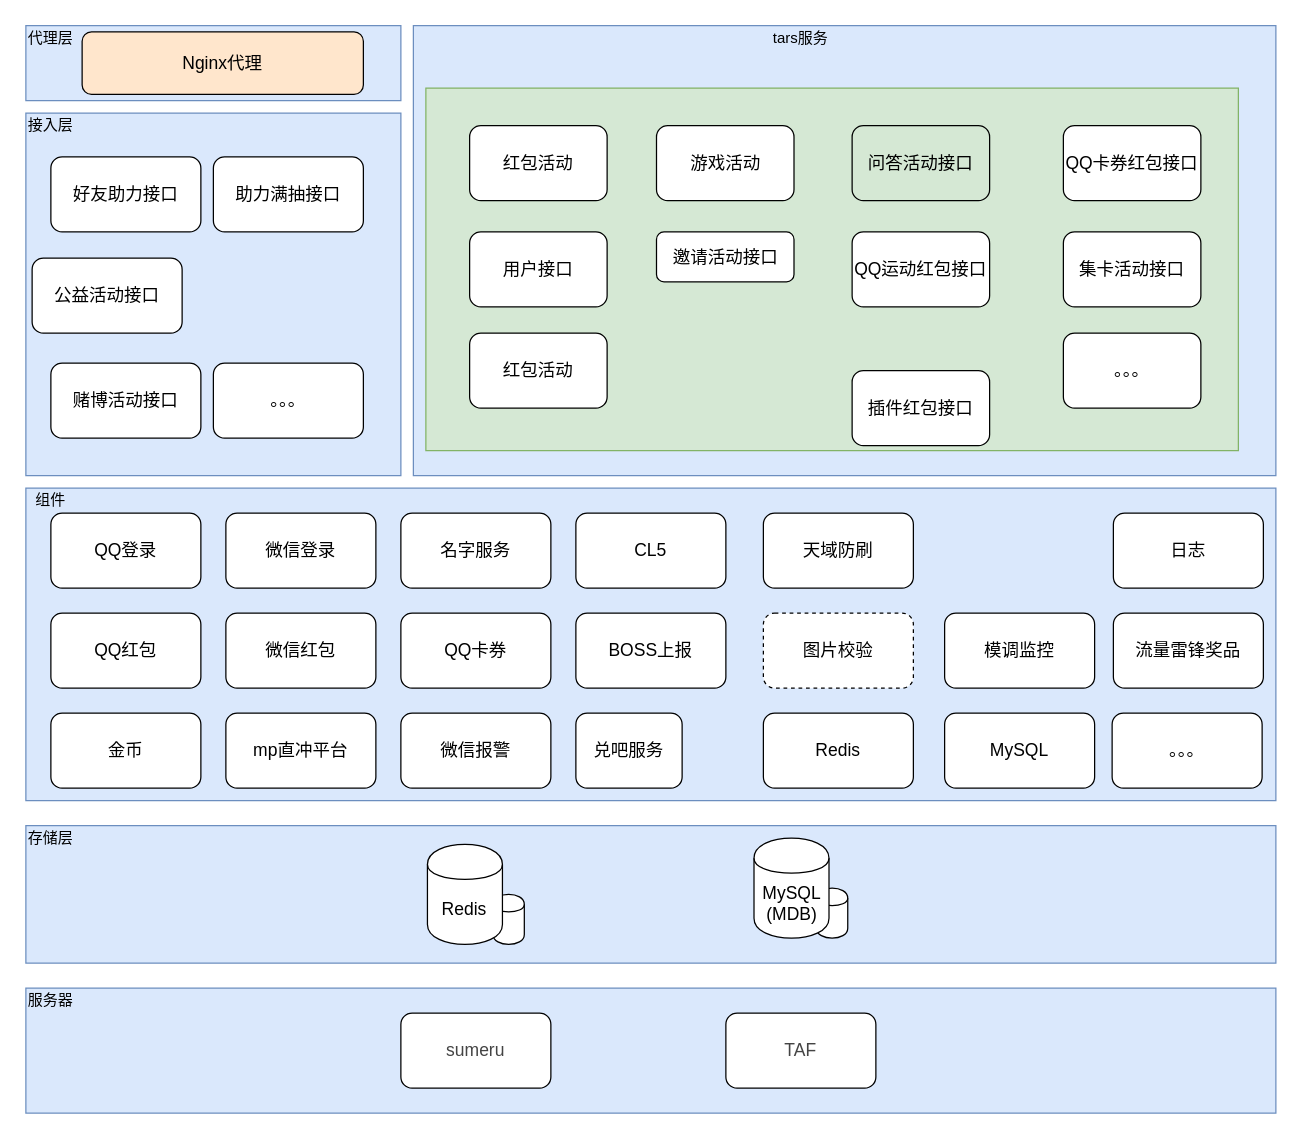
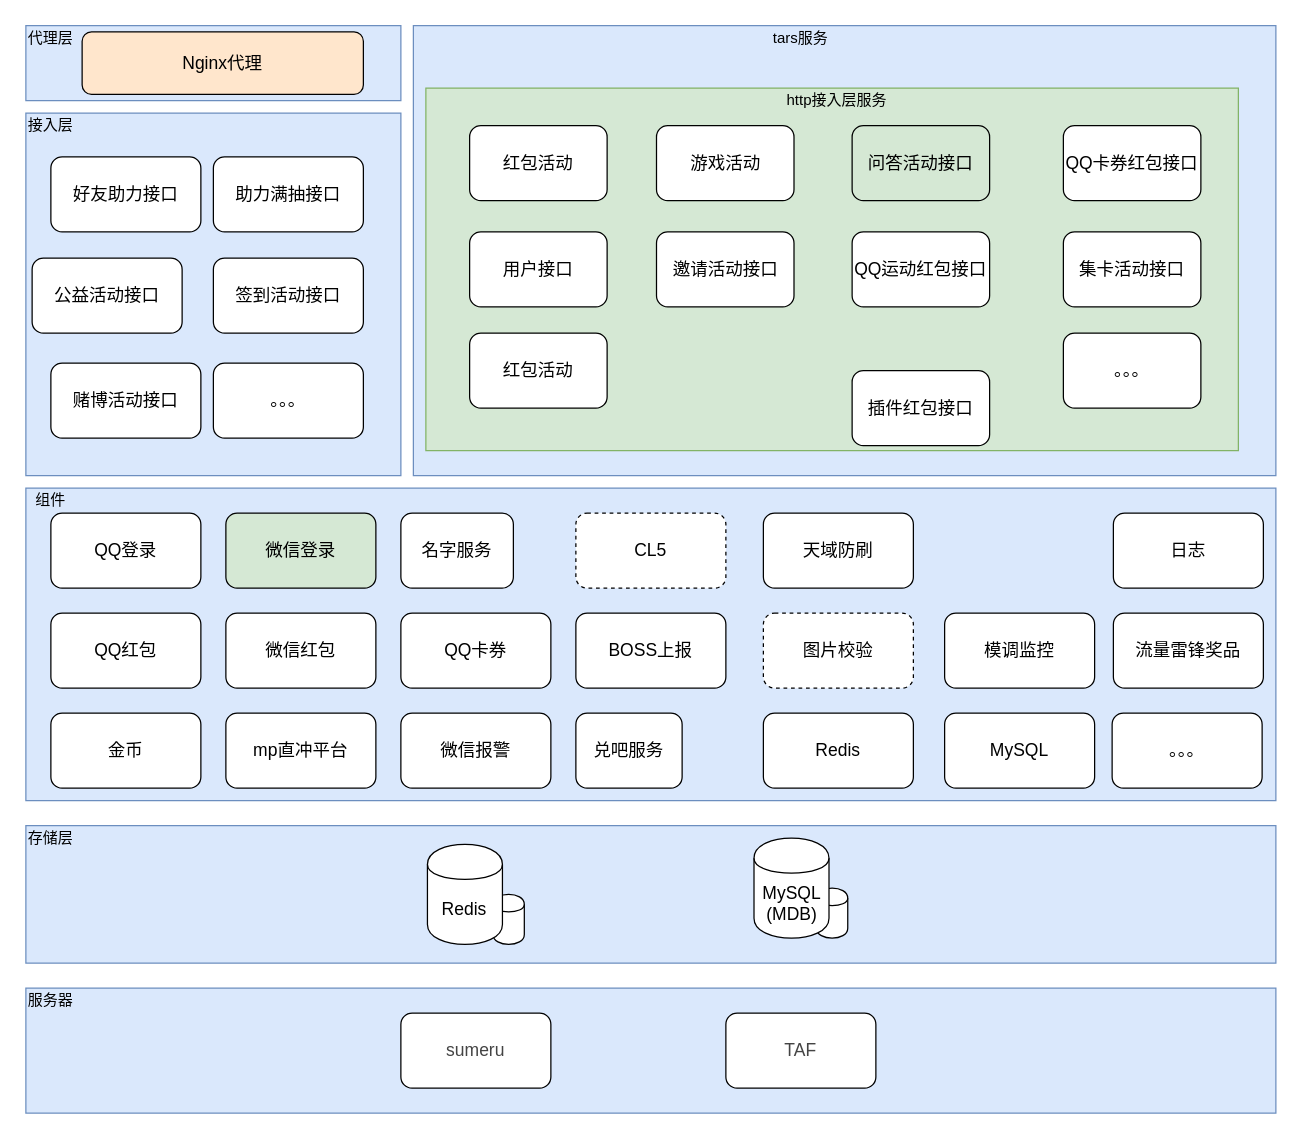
  <mxCell id="0" />
  <mxCell id="1" parent="0" />
  <mxCell id="2" value="" style="rounded=0;whiteSpace=wrap;html=1;fillColor=#dae8fc;strokeColor=#6c8ebf;" vertex="1" parent="1"><mxGeometry x="330" y="20" width="690" height="360" as="geometry" /></mxCell>
  <mxCell id="3" value="" style="rounded=0;whiteSpace=wrap;html=1;fillColor=#d5e8d4;strokeColor=#82b366;" vertex="1" parent="1"><mxGeometry x="340" y="70" width="650" height="290" as="geometry" /></mxCell>
  <mxCell id="4" value="" style="rounded=0;whiteSpace=wrap;html=1;fillColor=#dae8fc;strokeColor=#6c8ebf;" vertex="1" parent="1"><mxGeometry x="20" y="660" width="1000" height="110" as="geometry" /></mxCell>
  <mxCell id="5" value="" style="shape=cylinder;whiteSpace=wrap;html=1;boundedLbl=1;backgroundOutline=1;" vertex="1" parent="1"><mxGeometry x="652.5" y="710" width="25" height="40" as="geometry" /></mxCell>
  <mxCell id="6" value="" style="shape=cylinder;whiteSpace=wrap;html=1;boundedLbl=1;backgroundOutline=1;" vertex="1" parent="1"><mxGeometry x="393.75" y="715" width="25" height="40" as="geometry" /></mxCell>
  <mxCell id="7" value="" style="rounded=0;whiteSpace=wrap;html=1;fillColor=#dae8fc;strokeColor=#6c8ebf;" vertex="1" parent="1"><mxGeometry x="20" y="390" width="1000" height="250" as="geometry" /></mxCell>
  <mxCell id="8" value="&lt;br&gt;&lt;br&gt;" style="rounded=0;whiteSpace=wrap;html=1;fillColor=#dae8fc;strokeColor=#6c8ebf;" vertex="1" parent="1"><mxGeometry x="20" y="90" width="300" height="290" as="geometry" /></mxCell>
  <mxCell id="9" value="&lt;span style=&quot;font-size: 14px&quot;&gt;用户接口&lt;/span&gt;" style="rounded=1;whiteSpace=wrap;html=1;" vertex="1" parent="1"><mxGeometry x="375" y="185" width="110" height="60" as="geometry" /></mxCell>
- <mxCell id="10" value="&lt;font style=&quot;font-size: 14px&quot;&gt;邀请活动接口&lt;/font&gt;" style="rounded=1;whiteSpace=wrap;html=1;" vertex="1" parent="1"><mxGeometry x="524.5" y="185" width="110" height="40" as="geometry" /></mxCell>
+ <mxCell id="10" value="&lt;font style=&quot;font-size: 14px&quot;&gt;邀请活动接口&lt;/font&gt;" style="rounded=1;whiteSpace=wrap;html=1;" vertex="1" parent="1"><mxGeometry x="524.5" y="185" width="110" height="60" as="geometry" /></mxCell>
  <mxCell id="11" value="&lt;font style=&quot;font-size: 14px&quot;&gt;好友助力接口&lt;/font&gt;" style="rounded=1;whiteSpace=wrap;html=1;gradientColor=#ffffff;" vertex="1" parent="1"><mxGeometry x="40" y="125" width="120" height="60" as="geometry" /></mxCell>
  <mxCell id="12" value="&lt;font style=&quot;font-size: 14px&quot;&gt;助力满抽接口&lt;/font&gt;" style="rounded=1;whiteSpace=wrap;html=1;gradientColor=#ffffff;" vertex="1" parent="1"><mxGeometry x="170" y="125" width="120" height="60" as="geometry" /></mxCell>
  <mxCell id="13" value="&lt;font style=&quot;font-size: 14px&quot;&gt;问答活动接口&lt;/font&gt;" style="rounded=1;whiteSpace=wrap;html=1;verticalAlign=middle;flipH=0;flipV=1;fillColor=#d5e8d4;" vertex="1" parent="1"><mxGeometry x="681" y="100" width="110" height="60" as="geometry" /></mxCell>
  <mxCell id="14" value="&lt;font style=&quot;font-size: 14px&quot;&gt;公益活动接口&lt;/font&gt;" style="rounded=1;whiteSpace=wrap;html=1;" vertex="1" parent="1"><mxGeometry x="25" y="206" width="120" height="60" as="geometry" /></mxCell>
  <mxCell id="15" value="&lt;font style=&quot;font-size: 14px&quot;&gt;插件红包接口&lt;/font&gt;" style="rounded=1;whiteSpace=wrap;html=1;" vertex="1" parent="1"><mxGeometry x="681" y="296" width="110" height="60" as="geometry" /></mxCell>
  <mxCell id="16" value="&lt;font style=&quot;font-size: 14px&quot;&gt;QQ运动红包接口&lt;/font&gt;" style="rounded=1;whiteSpace=wrap;html=1;" vertex="1" parent="1"><mxGeometry x="681" y="185" width="110" height="60" as="geometry" /></mxCell>
  <mxCell id="17" value="&lt;font style=&quot;font-size: 14px&quot;&gt;QQ卡券红包接口&lt;/font&gt;" style="rounded=1;whiteSpace=wrap;html=1;verticalAlign=middle;flipH=0;flipV=1;" vertex="1" parent="1"><mxGeometry x="850" y="100" width="110" height="60" as="geometry" /></mxCell>
  <mxCell id="18" value="&lt;font style=&quot;font-size: 14px&quot;&gt;赌博活动接口&lt;/font&gt;" style="rounded=1;whiteSpace=wrap;html=1;" vertex="1" parent="1"><mxGeometry x="40" y="290" width="120" height="60" as="geometry" /></mxCell>
+ <mxCell id="19" value="&lt;font style=&quot;font-size: 14px&quot;&gt;签到活动接口&lt;/font&gt;" style="rounded=1;whiteSpace=wrap;html=1;" vertex="1" parent="1"><mxGeometry x="170" y="206" width="120" height="60" as="geometry" /></mxCell>
  <mxCell id="20" value="&lt;font style=&quot;font-size: 14px&quot;&gt;。。。&lt;/font&gt;" style="rounded=1;whiteSpace=wrap;html=1;" vertex="1" parent="1"><mxGeometry x="170" y="290" width="120" height="60" as="geometry" /></mxCell>
  <mxCell id="21" value="接入层" style="text;html=1;strokeColor=none;fillColor=none;align=center;verticalAlign=middle;whiteSpace=wrap;rounded=0;" vertex="1" parent="1"><mxGeometry x="20" y="90" width="40" height="20" as="geometry" /></mxCell>
  <mxCell id="22" value="tars服务" style="text;html=1;strokeColor=none;fillColor=none;align=center;verticalAlign=middle;whiteSpace=wrap;rounded=0;" vertex="1" parent="1"><mxGeometry x="610" y="20" width="60" height="20" as="geometry" /></mxCell>
+ <mxCell id="23" value="http接入层服务" style="text;html=1;strokeColor=none;fillColor=none;align=center;verticalAlign=middle;whiteSpace=wrap;rounded=0;" vertex="1" parent="1"><mxGeometry x="619" y="70" width="100" height="20" as="geometry" /></mxCell>
  <mxCell id="24" value="&lt;font style=&quot;font-size: 14px&quot;&gt;红包活动&lt;br&gt;&lt;/font&gt;" style="rounded=1;whiteSpace=wrap;html=1;verticalAlign=middle;flipH=0;flipV=1;" vertex="1" parent="1"><mxGeometry x="375" y="100" width="110" height="60" as="geometry" /></mxCell>
  <mxCell id="25" value="&lt;font style=&quot;font-size: 14px&quot;&gt;游戏活动&lt;br&gt;&lt;/font&gt;" style="rounded=1;whiteSpace=wrap;html=1;verticalAlign=middle;flipH=0;flipV=1;" vertex="1" parent="1"><mxGeometry x="524.5" y="100" width="110" height="60" as="geometry" /></mxCell>
  <mxCell id="26" value="&lt;span style=&quot;font-size: 14px&quot;&gt;QQ登录&lt;/span&gt;" style="rounded=1;whiteSpace=wrap;html=1;" vertex="1" parent="1"><mxGeometry x="40" y="410" width="120" height="60" as="geometry" /></mxCell>
- <mxCell id="27" value="&lt;span style=&quot;font-size: 14px&quot;&gt;微信登录&lt;/span&gt;" style="rounded=1;whiteSpace=wrap;html=1;" vertex="1" parent="1"><mxGeometry x="180" y="410" width="120" height="60" as="geometry" /></mxCell>
+ <mxCell id="27" value="&lt;span style=&quot;font-size: 14px&quot;&gt;微信登录&lt;/span&gt;" style="rounded=1;whiteSpace=wrap;html=1;fillColor=#d5e8d4;" vertex="1" parent="1"><mxGeometry x="180" y="410" width="120" height="60" as="geometry" /></mxCell>
  <mxCell id="28" value="组件" style="text;html=1;strokeColor=none;fillColor=none;align=center;verticalAlign=middle;whiteSpace=wrap;rounded=0;" vertex="1" parent="1"><mxGeometry x="20" y="390" width="40" height="20" as="geometry" /></mxCell>
- <mxCell id="29" value="&lt;span style=&quot;font-size: 14px&quot;&gt;名字服务&lt;/span&gt;" style="rounded=1;whiteSpace=wrap;html=1;" vertex="1" parent="1"><mxGeometry x="320" y="410" width="120" height="60" as="geometry" /></mxCell>
- <mxCell id="30" value="&lt;span style=&quot;font-size: 14px&quot;&gt;CL5&lt;/span&gt;" style="rounded=1;whiteSpace=wrap;html=1;" vertex="1" parent="1"><mxGeometry x="460" y="410" width="120" height="60" as="geometry" /></mxCell>
+ <mxCell id="29" value="&lt;span style=&quot;font-size: 14px&quot;&gt;名字服务&lt;/span&gt;" style="rounded=1;whiteSpace=wrap;html=1;" vertex="1" parent="1"><mxGeometry x="320" y="410" width="90" height="60" as="geometry" /></mxCell>
+ <mxCell id="30" value="&lt;span style=&quot;font-size: 14px&quot;&gt;CL5&lt;/span&gt;" style="rounded=1;whiteSpace=wrap;html=1;dashed=1;" vertex="1" parent="1"><mxGeometry x="460" y="410" width="120" height="60" as="geometry" /></mxCell>
  <mxCell id="31" value="&lt;span style=&quot;font-size: 14px&quot;&gt;天域防刷&lt;/span&gt;" style="rounded=1;whiteSpace=wrap;html=1;" vertex="1" parent="1"><mxGeometry x="610" y="410" width="120" height="60" as="geometry" /></mxCell>
  <mxCell id="32" value="&lt;span style=&quot;font-size: 14px&quot;&gt;日志&lt;/span&gt;" style="rounded=1;whiteSpace=wrap;html=1;" vertex="1" parent="1"><mxGeometry x="890" y="410" width="120" height="60" as="geometry" /></mxCell>
  <mxCell id="33" value="&lt;span style=&quot;font-size: 14px&quot;&gt;QQ红包&lt;/span&gt;" style="rounded=1;whiteSpace=wrap;html=1;" vertex="1" parent="1"><mxGeometry x="40" y="490" width="120" height="60" as="geometry" /></mxCell>
  <mxCell id="34" value="&lt;span style=&quot;font-size: 14px&quot;&gt;微信红包&lt;/span&gt;" style="rounded=1;whiteSpace=wrap;html=1;" vertex="1" parent="1"><mxGeometry x="180" y="490" width="120" height="60" as="geometry" /></mxCell>
  <mxCell id="35" value="&lt;span style=&quot;font-size: 14px&quot;&gt;QQ卡券&lt;/span&gt;" style="rounded=1;whiteSpace=wrap;html=1;" vertex="1" parent="1"><mxGeometry x="320" y="490" width="120" height="60" as="geometry" /></mxCell>
  <mxCell id="36" value="&lt;span style=&quot;font-size: 14px&quot;&gt;BOSS上报&lt;/span&gt;" style="rounded=1;whiteSpace=wrap;html=1;" vertex="1" parent="1"><mxGeometry x="460" y="490" width="120" height="60" as="geometry" /></mxCell>
  <mxCell id="37" value="&lt;span style=&quot;font-size: 14px&quot;&gt;图片校验&lt;/span&gt;" style="rounded=1;whiteSpace=wrap;html=1;dashed=1;" vertex="1" parent="1"><mxGeometry x="610" y="490" width="120" height="60" as="geometry" /></mxCell>
  <mxCell id="38" value="&lt;span style=&quot;font-size: 14px&quot;&gt;模调监控&lt;/span&gt;" style="rounded=1;whiteSpace=wrap;html=1;" vertex="1" parent="1"><mxGeometry x="755" y="490" width="120" height="60" as="geometry" /></mxCell>
  <mxCell id="39" value="&lt;span style=&quot;font-size: 14px&quot;&gt;流量雷锋奖品&lt;/span&gt;" style="rounded=1;whiteSpace=wrap;html=1;" vertex="1" parent="1"><mxGeometry x="890" y="490" width="120" height="60" as="geometry" /></mxCell>
  <mxCell id="40" value="&lt;span style=&quot;font-size: 14px&quot;&gt;金币&lt;/span&gt;" style="rounded=1;whiteSpace=wrap;html=1;" vertex="1" parent="1"><mxGeometry x="40" y="570" width="120" height="60" as="geometry" /></mxCell>
  <mxCell id="41" value="&lt;span style=&quot;font-size: 14px&quot;&gt;mp直冲平台&lt;/span&gt;" style="rounded=1;whiteSpace=wrap;html=1;" vertex="1" parent="1"><mxGeometry x="180" y="570" width="120" height="60" as="geometry" /></mxCell>
  <mxCell id="42" value="&lt;span style=&quot;font-size: 14px&quot;&gt;微信报警&lt;/span&gt;" style="rounded=1;whiteSpace=wrap;html=1;" vertex="1" parent="1"><mxGeometry x="320" y="570" width="120" height="60" as="geometry" /></mxCell>
  <mxCell id="43" value="&lt;span style=&quot;font-size: 14px&quot;&gt;兑吧服务&lt;/span&gt;" style="rounded=1;whiteSpace=wrap;html=1;" vertex="1" parent="1"><mxGeometry x="460" y="570" width="85" height="60" as="geometry" /></mxCell>
  <mxCell id="44" value="&lt;span style=&quot;font-size: 14px&quot;&gt;Redis&lt;/span&gt;" style="rounded=1;whiteSpace=wrap;html=1;" vertex="1" parent="1"><mxGeometry x="610" y="570" width="120" height="60" as="geometry" /></mxCell>
  <mxCell id="45" value="&lt;span style=&quot;font-size: 14px&quot;&gt;MySQL&lt;/span&gt;" style="rounded=1;whiteSpace=wrap;html=1;" vertex="1" parent="1"><mxGeometry x="755" y="570" width="120" height="60" as="geometry" /></mxCell>
  <mxCell id="46" value="&lt;span style=&quot;font-size: 14px&quot;&gt;。。。&lt;/span&gt;" style="rounded=1;whiteSpace=wrap;html=1;" vertex="1" parent="1"><mxGeometry x="889" y="570" width="120" height="60" as="geometry" /></mxCell>
  <mxCell id="47" value="存储层" style="text;html=1;strokeColor=none;fillColor=none;align=center;verticalAlign=middle;whiteSpace=wrap;rounded=0;" vertex="1" parent="1"><mxGeometry x="20" y="660" width="40" height="20" as="geometry" /></mxCell>
  <mxCell id="48" value="&lt;font style=&quot;font-size: 14px&quot;&gt;Redis&lt;/font&gt;" style="shape=cylinder;whiteSpace=wrap;html=1;boundedLbl=1;backgroundOutline=1;" vertex="1" parent="1"><mxGeometry x="341.25" y="675" width="60" height="80" as="geometry" /></mxCell>
  <mxCell id="49" value="&lt;font style=&quot;font-size: 14px&quot;&gt;MySQL&lt;br&gt;(MDB)&lt;br&gt;&lt;/font&gt;" style="shape=cylinder;whiteSpace=wrap;html=1;boundedLbl=1;backgroundOutline=1;" vertex="1" parent="1"><mxGeometry x="602.5" y="670" width="60" height="80" as="geometry" /></mxCell>
  <mxCell id="50" value="" style="rounded=0;whiteSpace=wrap;html=1;fillColor=#dae8fc;strokeColor=#6c8ebf;" vertex="1" parent="1"><mxGeometry x="20" y="790" width="1000" height="100" as="geometry" /></mxCell>
  <mxCell id="51" value="服务器" style="text;html=1;strokeColor=none;fillColor=none;align=center;verticalAlign=middle;whiteSpace=wrap;rounded=0;" vertex="1" parent="1"><mxGeometry x="20" y="790" width="40" height="20" as="geometry" /></mxCell>
  <mxCell id="52" value="&lt;span style=&quot;color: rgb(68 , 68 , 68) ; text-align: left ; background-color: rgb(255 , 255 , 255)&quot;&gt;&lt;font style=&quot;font-size: 14px&quot;&gt;sumeru&lt;/font&gt;&lt;/span&gt;" style="rounded=1;whiteSpace=wrap;html=1;" vertex="1" parent="1"><mxGeometry x="320" y="810" width="120" height="60" as="geometry" /></mxCell>
  <mxCell id="53" value="&lt;span style=&quot;color: rgb(68 , 68 , 68) ; text-align: left ; background-color: rgb(255 , 255 , 255)&quot;&gt;&lt;font style=&quot;font-size: 14px&quot;&gt;TAF&lt;/font&gt;&lt;/span&gt;" style="rounded=1;whiteSpace=wrap;html=1;" vertex="1" parent="1"><mxGeometry x="580" y="810" width="120" height="60" as="geometry" /></mxCell>
  <mxCell id="54" value="" style="rounded=0;whiteSpace=wrap;html=1;fillColor=#dae8fc;strokeColor=#6c8ebf;" vertex="1" parent="1"><mxGeometry x="20" y="20" width="300" height="60" as="geometry" /></mxCell>
  <mxCell id="55" value="代理层" style="text;html=1;strokeColor=none;fillColor=none;align=center;verticalAlign=middle;whiteSpace=wrap;rounded=0;" vertex="1" parent="1"><mxGeometry x="20" y="20" width="40" height="20" as="geometry" /></mxCell>
  <mxCell id="56" value="&lt;font style=&quot;font-size: 14px&quot;&gt;Nginx代理&lt;/font&gt;" style="rounded=1;whiteSpace=wrap;html=1;fillColor=#ffe6cc;" vertex="1" parent="1"><mxGeometry x="65" y="25" width="225" height="50" as="geometry" /></mxCell>
  <mxCell id="57" value="&lt;font style=&quot;font-size: 14px&quot;&gt;红包活动&lt;br&gt;&lt;/font&gt;" style="rounded=1;whiteSpace=wrap;html=1;" vertex="1" parent="1"><mxGeometry x="375" y="266" width="110" height="60" as="geometry" /></mxCell>
  <mxCell id="58" value="&lt;span style=&quot;font-size: 14px&quot;&gt;集卡活动接口&lt;/span&gt;" style="rounded=1;whiteSpace=wrap;html=1;" vertex="1" parent="1"><mxGeometry x="850" y="185" width="110" height="60" as="geometry" /></mxCell>
  <mxCell id="59" value="&lt;span style=&quot;font-size: 14px&quot;&gt;。。。&lt;/span&gt;" style="rounded=1;whiteSpace=wrap;html=1;" vertex="1" parent="1"><mxGeometry x="850" y="266" width="110" height="60" as="geometry" /></mxCell>
